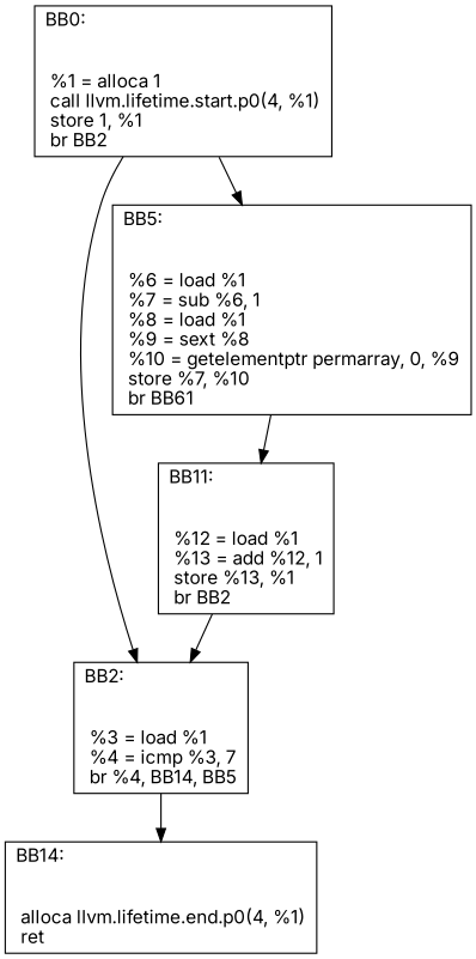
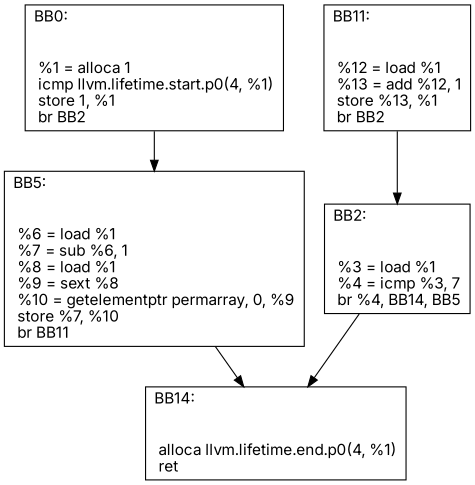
  digraph {
    fontname=Inter
    node [fontname=Inter shape=record]
    edge [fontname=Inter]
-   n1 [label="{BB0:\l\l\n	 %1 = alloca  1\l	 call llvm.lifetime.start.p0(4, %1)\l	 store  1,  %1\l	 br BB2\l	}"]
+   n1 [label="{BB0:\l\l\n	 %1 = alloca  1\l	 icmp llvm.lifetime.start.p0(4, %1)\l	 store  1,  %1\l	 br BB2\l	}"]
    n2 [label="{BB2:\l\l\n	 %3 = load  %1\l	 %4 = icmp  %3,  7\l	 br %4, BB14, BB5\l	}"]
-   n3 [label="{BB5:\l\l\n	 %6 = load  %1\l	 %7 = sub  %6,  1\l	 %8 = load  %1\l	 %9 = sext  %8\l	 %10 = getelementptr  permarray,  0,  %9\l	 store  %7,  %10\l	 br BB61\l	}"]
+   n3 [label="{BB5:\l\l\n	 %6 = load  %1\l	 %7 = sub  %6,  1\l	 %8 = load  %1\l	 %9 = sext  %8\l	 %10 = getelementptr  permarray,  0,  %9\l	 store  %7,  %10\l	 br BB11\l	}"]
    n4 [label="{BB14:\l\l\n	 alloca llvm.lifetime.end.p0(4, %1)\l	 ret \l	}"]
    n5 [label="{BB11:\l\l\n	 %12 = load  %1\l	 %13 = add  %12,  1\l	 store  %13,  %1\l	 br BB2\l	}"]
-   n1 -> n2
    n1 -> n3
    n2 -> n4
-   n3 -> n5
+   n3 -> n4
    n5 -> n2
  }
